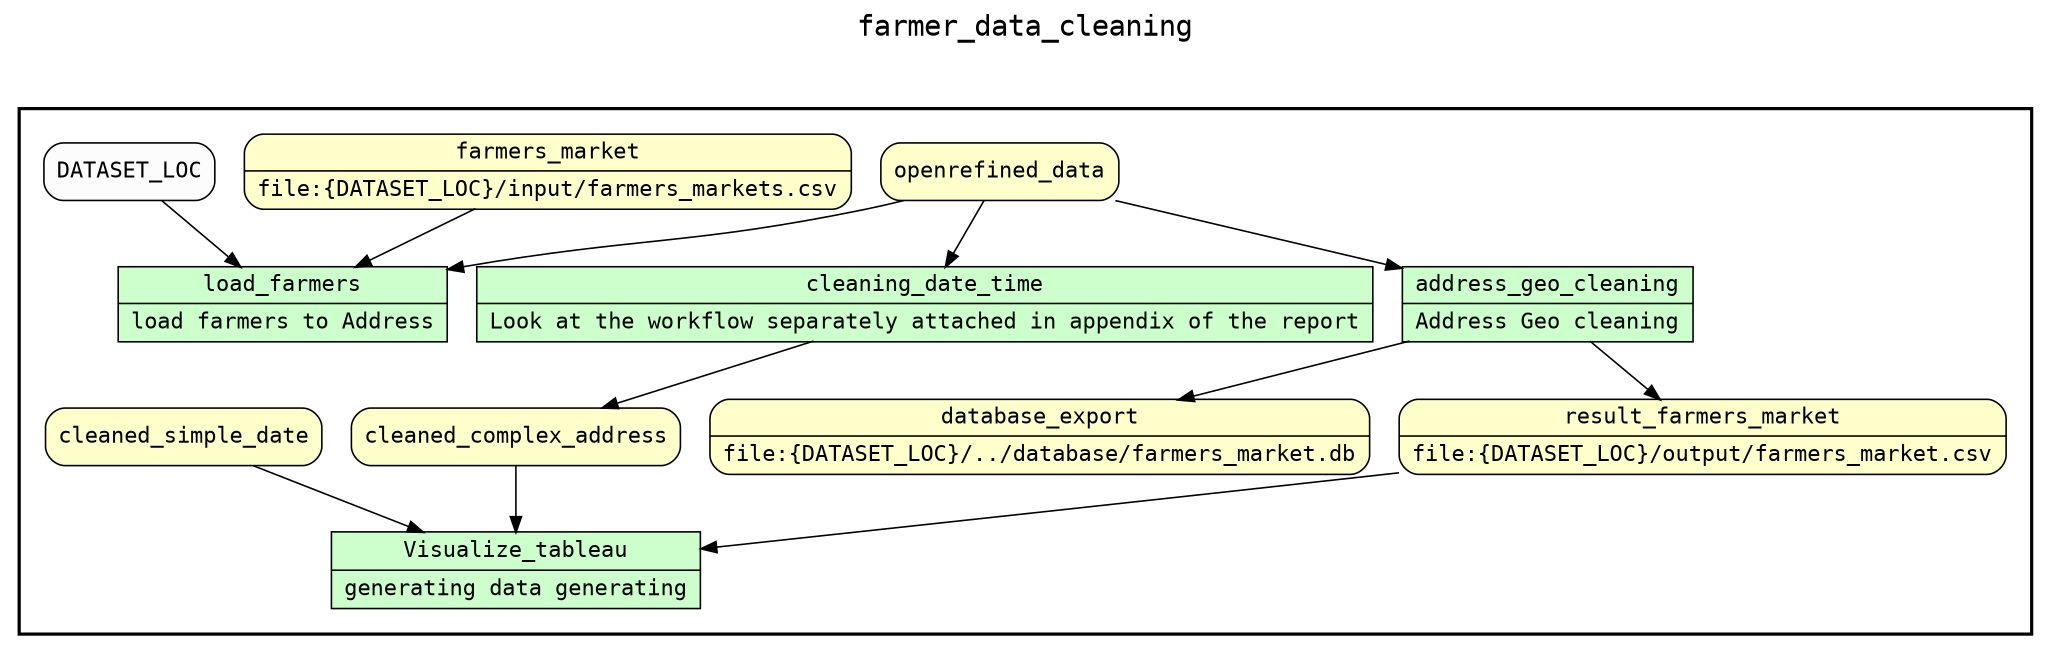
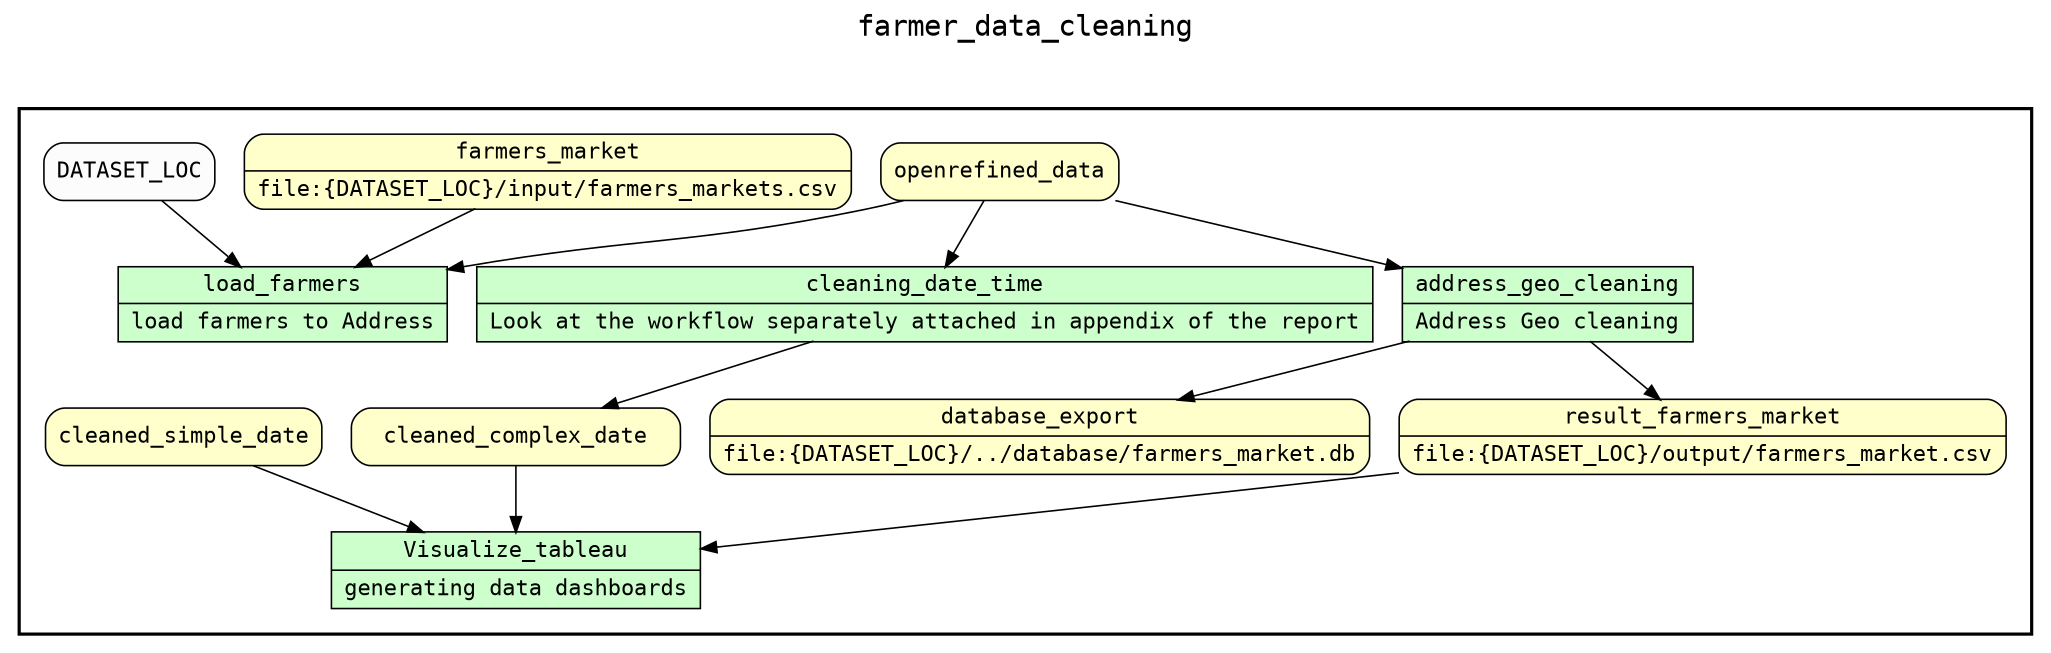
  digraph {
    fontname="DejaVu Sans Mono"
    fontsize=18
    label=farmer_data_cleaning
    labelloc=t
    rankdir=TB
    node [fillcolor="#FFFFCC" fontname="DejaVu Sans Mono" peripheries=1 rankdir=LR shape=record style="rounded,filled"]
    edge [fontname="DejaVu Sans Mono"]
    n1 [fillcolor="#CCFFCC" label="{<f0> load_farmers |<f1> load farmers to Address}" style=filled]
    openrefined_data [shape=box rankdir=""]
    n3 [fillcolor="#CCFFCC" label="{<f0> cleaning_date_time |<f1> Look at the workflow separately attached in appendix of the report}" style=filled]
    cleaned_simple_date [shape=box rankdir=""]
-   cleaned_complex_date [shape=box label=cleaned_complex_address rankdir=""]
+   cleaned_complex_date [shape=box rankdir=""]
    n6 [fillcolor="#CCFFCC" label="{<f0> address_geo_cleaning |<f1> Address Geo cleaning}" style=filled]
    n7 [label="{<f0> database_export |<f1> file\:\{DATASET_LOC\}/../database/farmers_market.db}"]
    n8 [label="{<f0> result_farmers_market |<f1> file\:\{DATASET_LOC\}/output/farmers_market.csv}"]
-   n9 [fillcolor="#CCFFCC" label="{<f0> Visualize_tableau |<f1> generating data generating}" style=filled]
+   n9 [fillcolor="#CCFFCC" label="{<f0> Visualize_tableau |<f1> generating data dashboards}" style=filled]
    n10 [label="{<f0> farmers_market |<f1> file\:\{DATASET_LOC\}/input/farmers_markets.csv}"]
    DATASET_LOC [fillcolor="#FCFCFC" shape=box rankdir=""]
    subgraph cluster_1 {
      color=black
      label=""
      penwidth=2
      subgraph cluster_2 {
        color=black
        label=""
        penwidth=0
        n1
        openrefined_data
        n3
        cleaned_simple_date
        cleaned_complex_date
        n6
        n7
        n8
        n9
        n10
        DATASET_LOC
      }
    }
    openrefined_data -> n1
    openrefined_data -> n3
    openrefined_data -> n6
    n3 -> cleaned_complex_date
    cleaned_simple_date -> n9
    cleaned_complex_date -> n9
    n6 -> n7
    n6 -> n8
    n8 -> n9
    n10 -> n1
    DATASET_LOC -> n1
  }
